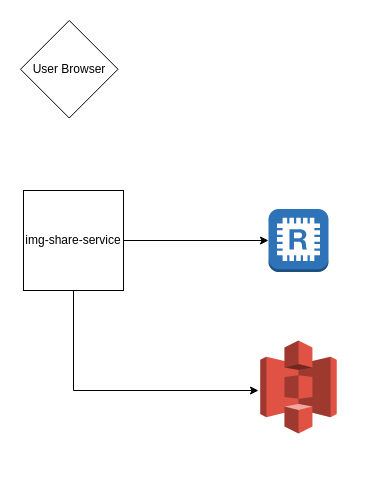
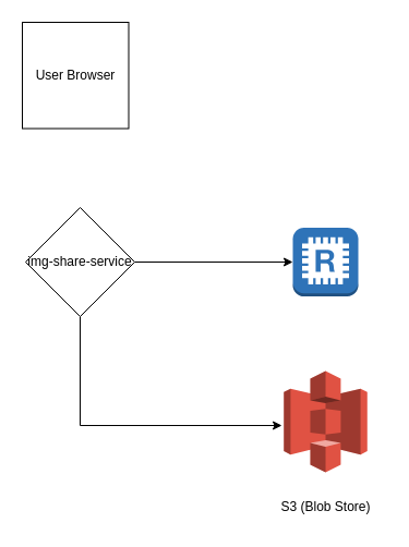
  <mxCell id="0" />
  <mxCell id="1" parent="0" />
- <mxCell id="2" value="User Browser" style="rhombus;whiteSpace=wrap;html=1;aspect=fixed;" vertex="1" parent="1"><mxGeometry x="20" y="20" width="97.5" height="97.5" as="geometry" /></mxCell>
+ <mxCell id="2" value="User Browser" style="whiteSpace=wrap;html=1;aspect=fixed;" vertex="1" parent="1"><mxGeometry x="20" y="20" width="97.5" height="97.5" as="geometry" /></mxCell>
  <mxCell id="3" style="edgeStyle=orthogonalEdgeStyle;rounded=0;orthogonalLoop=2;jettySize=auto;html=1;entryX=0;entryY=0.5;entryDx=0;entryDy=0;entryPerimeter=0;" edge="1" parent="1" source="5" target="6"><mxGeometry relative="1" as="geometry" /></mxCell>
  <mxCell id="4" style="edgeStyle=orthogonalEdgeStyle;rounded=0;orthogonalLoop=1;jettySize=auto;html=1;" edge="1" parent="1" source="5"><mxGeometry relative="1" as="geometry"><mxPoint x="258" y="390" as="targetPoint" /><Array as="points"><mxPoint x="73" y="390" /></Array></mxGeometry></mxCell>
- <mxCell id="5" value="img-share-service" style="whiteSpace=wrap;html=1;aspect=fixed;" vertex="1" parent="1"><mxGeometry x="23" y="190" width="100" height="100" as="geometry" /></mxCell>
+ <mxCell id="5" value="img-share-service" style="rhombus;whiteSpace=wrap;html=1;aspect=fixed;" vertex="1" parent="1"><mxGeometry x="23" y="190" width="100" height="100" as="geometry" /></mxCell>
  <mxCell id="6" value="" style="outlineConnect=0;dashed=0;verticalLabelPosition=bottom;verticalAlign=top;align=center;html=1;shape=mxgraph.aws3.redis;fillColor=#2E73B8;gradientColor=none;" vertex="1" parent="1"><mxGeometry x="268" y="208.5" width="60" height="63" as="geometry" /></mxCell>
  <mxCell id="7" value="" style="outlineConnect=0;dashed=0;verticalLabelPosition=bottom;verticalAlign=top;align=center;html=1;shape=mxgraph.aws3.s3;fillColor=#E05243;gradientColor=none;" vertex="1" parent="1"><mxGeometry x="259.75" y="340" width="76.5" height="93" as="geometry" /></mxCell>
+ <mxCell id="8" value="S3 (Blob Store)" style="text;html=1;align=center;verticalAlign=middle;resizable=0;points=[];autosize=1;strokeColor=none;fillColor=none;" vertex="1" parent="1"><mxGeometry x="243" y="450" width="110" height="30" as="geometry" /></mxCell>
